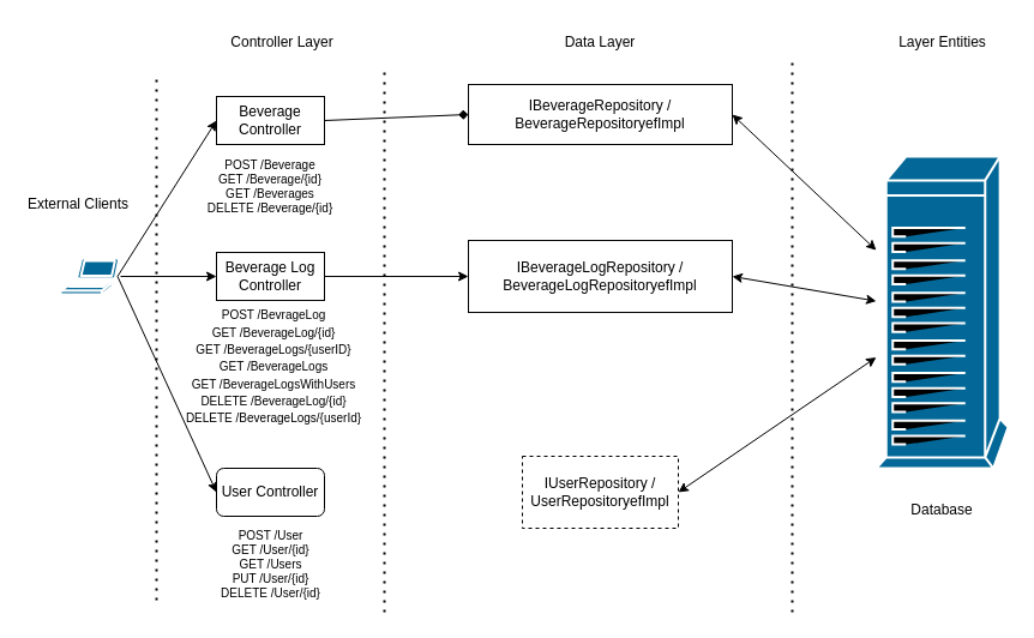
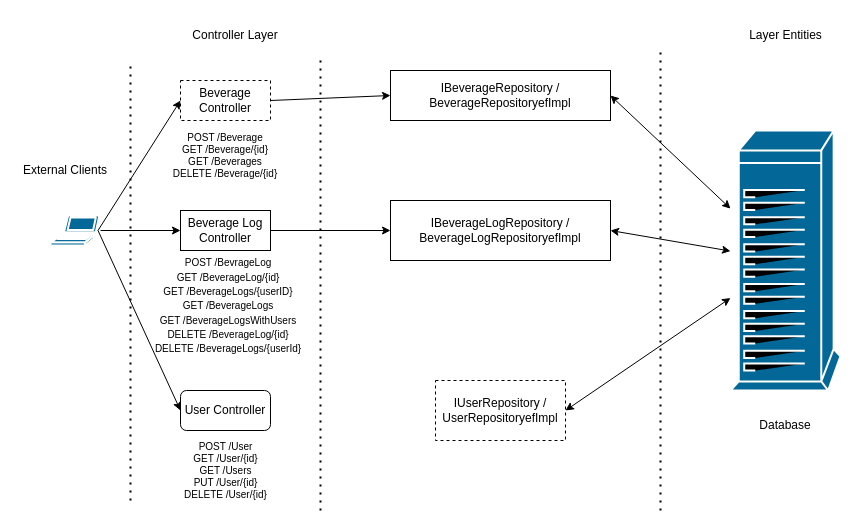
  <mxCell id="0" />
  <mxCell id="1" parent="0" />
  <mxCell id="2" value="" style="shape=mxgraph.cisco.computers_and_peripherals.laptop;sketch=0;html=1;pointerEvents=1;dashed=0;fillColor=#036897;strokeColor=#ffffff;strokeWidth=2;verticalLabelPosition=bottom;verticalAlign=top;align=center;outlineConnect=0;" vertex="1" parent="1"><mxGeometry x="50" y="215" width="50" height="30" as="geometry" /></mxCell>
  <mxCell id="3" value="" style="endArrow=none;dashed=1;html=1;dashPattern=1 3;strokeWidth=2;rounded=0;" edge="1" parent="1"><mxGeometry width="50" height="50" relative="1" as="geometry"><mxPoint x="130" y="500" as="sourcePoint" /><mxPoint x="130" y="65" as="targetPoint" /></mxGeometry></mxCell>
- <mxCell id="4" value="Beverage Controller" style="rounded=0;whiteSpace=wrap;html=1;" vertex="1" parent="1"><mxGeometry x="180" y="80" width="90" height="40" as="geometry" /></mxCell>
+ <mxCell id="4" value="Beverage Controller" style="rounded=0;whiteSpace=wrap;html=1;dashed=1;" vertex="1" parent="1"><mxGeometry x="180" y="80" width="90" height="40" as="geometry" /></mxCell>
  <mxCell id="5" value="Beverage Log Controller" style="rounded=0;whiteSpace=wrap;html=1;" vertex="1" parent="1"><mxGeometry x="180" y="210" width="90" height="40" as="geometry" /></mxCell>
  <mxCell id="6" value="User Controller" style="whiteSpace=wrap;html=1;rounded=1;" vertex="1" parent="1"><mxGeometry x="180" y="390" width="90" height="40" as="geometry" /></mxCell>
  <mxCell id="7" value="" style="endArrow=classic;html=1;rounded=0;entryX=0;entryY=0.5;entryDx=0;entryDy=0;exitX=0.95;exitY=0.5;exitDx=0;exitDy=0;exitPerimeter=0;" edge="1" parent="1" source="2" target="4"><mxGeometry width="50" height="50" relative="1" as="geometry"><mxPoint x="100" y="200" as="sourcePoint" /><mxPoint x="150" y="150" as="targetPoint" /></mxGeometry></mxCell>
  <mxCell id="8" value="" style="endArrow=classic;html=1;rounded=0;entryX=0;entryY=0.5;entryDx=0;entryDy=0;" edge="1" parent="1" source="2" target="5"><mxGeometry width="50" height="50" relative="1" as="geometry"><mxPoint x="90" y="290" as="sourcePoint" /><mxPoint x="140" y="240" as="targetPoint" /></mxGeometry></mxCell>
  <mxCell id="9" value="" style="endArrow=classic;html=1;rounded=0;entryX=0;entryY=0.5;entryDx=0;entryDy=0;exitX=0.95;exitY=0.5;exitDx=0;exitDy=0;exitPerimeter=0;" edge="1" parent="1" source="2" target="6"><mxGeometry width="50" height="50" relative="1" as="geometry"><mxPoint x="70" y="310" as="sourcePoint" /><mxPoint x="120" y="260" as="targetPoint" /></mxGeometry></mxCell>
  <mxCell id="10" value="" style="endArrow=none;dashed=1;html=1;dashPattern=1 3;strokeWidth=2;rounded=0;" edge="1" parent="1"><mxGeometry width="50" height="50" relative="1" as="geometry"><mxPoint x="320" y="510" as="sourcePoint" /><mxPoint x="320" y="60" as="targetPoint" /></mxGeometry></mxCell>
  <mxCell id="11" value="POST /Beverage&lt;div&gt;GET /Beverage/{id}&lt;/div&gt;&lt;div&gt;GET /Beverages&lt;/div&gt;&lt;div&gt;DELETE /Beverage/{id}&lt;/div&gt;" style="text;html=1;align=center;verticalAlign=middle;whiteSpace=wrap;rounded=0;fontSize=10;" vertex="1" parent="1"><mxGeometry x="170" y="120" width="110" height="70" as="geometry" /></mxCell>
  <mxCell id="12" value="&lt;span style=&quot;font-size: 10px;&quot;&gt;POST /BevrageLog&lt;/span&gt;&lt;div&gt;&lt;span style=&quot;font-size: 10px;&quot;&gt;GET /BeverageLog/{id}&lt;/span&gt;&lt;/div&gt;&lt;div&gt;&lt;span style=&quot;font-size: 10px;&quot;&gt;GET /BeverageLogs/{userID}&lt;/span&gt;&lt;/div&gt;&lt;div&gt;&lt;span style=&quot;font-size: 10px;&quot;&gt;GET /BeverageLogs&lt;/span&gt;&lt;/div&gt;&lt;div&gt;&lt;span style=&quot;font-size: 10px;&quot;&gt;GET /BeverageLogsWithUsers&lt;/span&gt;&lt;/div&gt;&lt;div&gt;&lt;span style=&quot;font-size: 10px;&quot;&gt;DELETE /BeverageLog/{id}&lt;/span&gt;&lt;/div&gt;&lt;div&gt;&lt;span style=&quot;font-size: 10px;&quot;&gt;DELETE /BeverageLogs/{userId}&lt;/span&gt;&lt;/div&gt;" style="text;html=1;align=center;verticalAlign=middle;whiteSpace=wrap;rounded=0;" vertex="1" parent="1"><mxGeometry x="147.5" y="245" width="160" height="120" as="geometry" /></mxCell>
  <mxCell id="13" value="POST /User&lt;div&gt;GET /User/{id}&lt;/div&gt;&lt;div&gt;GET /Users&lt;/div&gt;&lt;div&gt;PUT /User/{id}&lt;/div&gt;&lt;div&gt;DELETE /User/{id}&lt;/div&gt;" style="text;html=1;align=center;verticalAlign=middle;whiteSpace=wrap;rounded=0;fontSize=10;" vertex="1" parent="1"><mxGeometry x="147.5" y="430" width="155" height="80" as="geometry" /></mxCell>
  <mxCell id="14" value="IBeverageRepository / BeverageRepositoryefImpl" style="rounded=0;whiteSpace=wrap;html=1;" vertex="1" parent="1"><mxGeometry x="390" y="70" width="220" height="50" as="geometry" /></mxCell>
- <mxCell id="15" value="" style="endArrow=diamond;html=1;rounded=0;entryX=0;entryY=0.5;entryDx=0;entryDy=0;exitX=1;exitY=0.5;exitDx=0;exitDy=0;" edge="1" parent="1" source="4" target="14"><mxGeometry width="50" height="50" relative="1" as="geometry"><mxPoint x="300" y="140" as="sourcePoint" /><mxPoint x="350" y="90" as="targetPoint" /></mxGeometry></mxCell>
+ <mxCell id="15" value="" style="endArrow=classic;html=1;rounded=0;entryX=0;entryY=0.5;entryDx=0;entryDy=0;exitX=1;exitY=0.5;exitDx=0;exitDy=0;" edge="1" parent="1" source="4" target="14"><mxGeometry width="50" height="50" relative="1" as="geometry"><mxPoint x="300" y="140" as="sourcePoint" /><mxPoint x="350" y="90" as="targetPoint" /></mxGeometry></mxCell>
  <mxCell id="16" value="IBeverageLogRepository / BeverageLogRepositoryefImpl" style="rounded=0;whiteSpace=wrap;html=1;" vertex="1" parent="1"><mxGeometry x="390" y="200" width="220" height="60" as="geometry" /></mxCell>
  <mxCell id="17" value="IUserRepository / UserRepositoryefImpl" style="rounded=0;whiteSpace=wrap;html=1;dashed=1;" vertex="1" parent="1"><mxGeometry x="435" y="380" width="130" height="60" as="geometry" /></mxCell>
  <mxCell id="18" value="" style="endArrow=classic;html=1;rounded=0;entryX=0;entryY=0.5;entryDx=0;entryDy=0;exitX=1;exitY=0.5;exitDx=0;exitDy=0;" edge="1" parent="1" source="5" target="16"><mxGeometry width="50" height="50" relative="1" as="geometry"><mxPoint x="280" y="270" as="sourcePoint" /><mxPoint x="330" y="220" as="targetPoint" /></mxGeometry></mxCell>
  <mxCell id="19" value="" style="endArrow=none;dashed=1;html=1;dashPattern=1 3;strokeWidth=2;rounded=0;" edge="1" parent="1"><mxGeometry width="50" height="50" relative="1" as="geometry"><mxPoint x="660" y="510" as="sourcePoint" /><mxPoint x="660" y="50" as="targetPoint" /></mxGeometry></mxCell>
  <mxCell id="20" value="" style="shape=mxgraph.cisco.computers_and_peripherals.ibm_tower;sketch=0;html=1;pointerEvents=1;dashed=0;fillColor=#036897;strokeColor=#ffffff;strokeWidth=2;verticalLabelPosition=bottom;verticalAlign=top;align=center;outlineConnect=0;" vertex="1" parent="1"><mxGeometry x="730" y="130" width="110" height="260" as="geometry" /></mxCell>
  <mxCell id="21" value="Database" style="text;html=1;align=center;verticalAlign=middle;whiteSpace=wrap;rounded=0;" vertex="1" parent="1"><mxGeometry x="755" y="410" width="60" height="30" as="geometry" /></mxCell>
  <mxCell id="22" value="" style="endArrow=classic;startArrow=classic;html=1;rounded=0;exitX=1;exitY=0.5;exitDx=0;exitDy=0;" edge="1" parent="1" source="14" target="20"><mxGeometry width="50" height="50" relative="1" as="geometry"><mxPoint x="640" y="180" as="sourcePoint" /><mxPoint x="690" y="130" as="targetPoint" /></mxGeometry></mxCell>
  <mxCell id="23" value="" style="endArrow=classic;startArrow=classic;html=1;rounded=0;exitX=1;exitY=0.5;exitDx=0;exitDy=0;" edge="1" parent="1" source="16" target="20"><mxGeometry width="50" height="50" relative="1" as="geometry"><mxPoint x="640" y="270" as="sourcePoint" /><mxPoint x="690" y="220" as="targetPoint" /></mxGeometry></mxCell>
  <mxCell id="24" value="" style="endArrow=classic;startArrow=classic;html=1;rounded=0;exitX=1;exitY=0.5;exitDx=0;exitDy=0;" edge="1" parent="1" source="17" target="20"><mxGeometry width="50" height="50" relative="1" as="geometry"><mxPoint x="620" y="410" as="sourcePoint" /><mxPoint x="670" y="360" as="targetPoint" /></mxGeometry></mxCell>
  <mxCell id="25" value="External Clients" style="text;html=1;align=center;verticalAlign=middle;whiteSpace=wrap;rounded=0;" vertex="1" parent="1"><mxGeometry x="20" y="155" width="90" height="30" as="geometry" /></mxCell>
  <mxCell id="26" value="Controller Layer" style="text;html=1;align=center;verticalAlign=middle;whiteSpace=wrap;rounded=0;" vertex="1" parent="1"><mxGeometry x="190" y="20" width="90" height="30" as="geometry" /></mxCell>
- <mxCell id="27" value="Data Layer" style="text;html=1;align=center;verticalAlign=middle;whiteSpace=wrap;rounded=0;" vertex="1" parent="1"><mxGeometry x="460" y="20" width="80" height="30" as="geometry" /></mxCell>
  <mxCell id="28" value="Layer Entities" style="text;html=1;align=center;verticalAlign=middle;whiteSpace=wrap;rounded=0;" vertex="1" parent="1"><mxGeometry x="737.5" y="20" width="95" height="30" as="geometry" /></mxCell>
